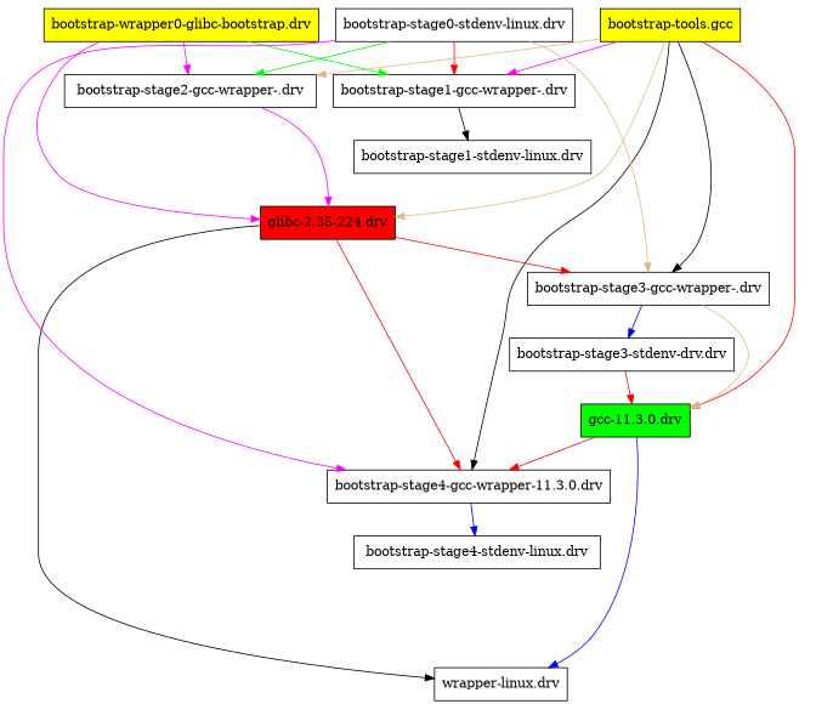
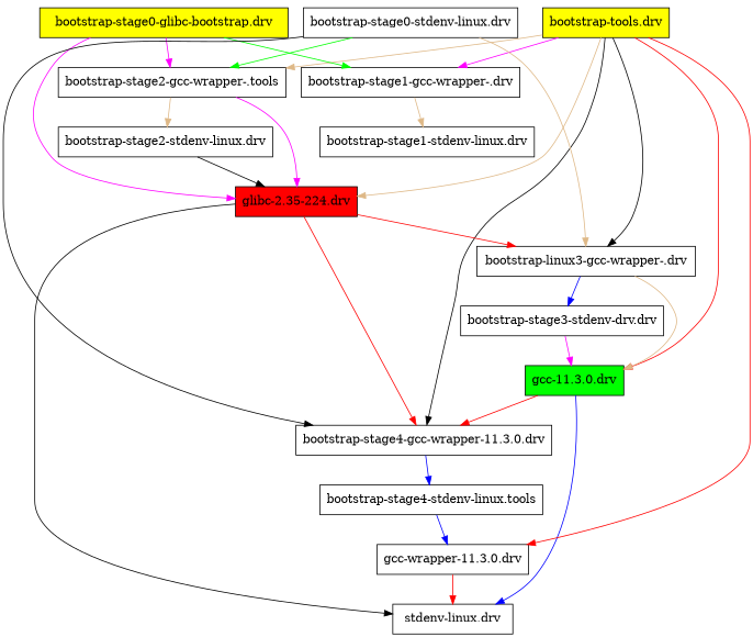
  digraph {
    node [shape=box]
    edge [color=red]
    "gcc-11.3.0.drv" [fillcolor="#00ff00" style=filled]
-   "stdenv-linux.drv" [label="wrapper-linux.drv"]
+   "stdenv-linux.drv"
    "bootstrap-stage4-gcc-wrapper-11.3.0.drv"
-   "bootstrap-stage4-stdenv-linux.drv"
-   "bootstrap-tools.drv" [fillcolor="#ffff00" style=filled label="bootstrap-tools.gcc"]
+   "bootstrap-stage4-stdenv-linux.drv" [label="bootstrap-stage4-stdenv-linux.tools"]
+   "bootstrap-tools.drv" [fillcolor="#ffff00" style=filled]
    "glibc-2.35-224.drv" [fillcolor="#ff0000" style=filled]
-   "bootstrap-stage3-gcc-wrapper-.drv"
-   "bootstrap-stage2-gcc-wrapper-.drv"
+   "gcc-wrapper-11.3.0.drv"
+   "bootstrap-stage3-gcc-wrapper-.drv" [label="bootstrap-linux3-gcc-wrapper-.drv"]
+   "bootstrap-stage2-gcc-wrapper-.drv" [label="bootstrap-stage2-gcc-wrapper-.tools"]
    "bootstrap-stage1-gcc-wrapper-.drv"
    n11 [label="bootstrap-stage3-stdenv-drv.drv"]
+   "bootstrap-stage2-stdenv-linux.drv"
    "bootstrap-stage1-stdenv-linux.drv"
-   "bootstrap-stage0-glibc-bootstrap.drv" [fillcolor="#ffff00" style=filled label="bootstrap-wrapper0-glibc-bootstrap.drv"]
+   "bootstrap-stage0-glibc-bootstrap.drv" [fillcolor="#ffff00" style=filled]
    "bootstrap-stage0-stdenv-linux.drv"
    "gcc-11.3.0.drv" -> "stdenv-linux.drv" [color=blue]
    "gcc-11.3.0.drv" -> "bootstrap-stage4-gcc-wrapper-11.3.0.drv"
    "bootstrap-stage4-gcc-wrapper-11.3.0.drv" -> "bootstrap-stage4-stdenv-linux.drv" [color=blue]
+   "bootstrap-stage4-stdenv-linux.drv" -> "gcc-wrapper-11.3.0.drv" [color=blue]
    "bootstrap-tools.drv" -> "gcc-11.3.0.drv"
    "bootstrap-tools.drv" -> "bootstrap-stage4-gcc-wrapper-11.3.0.drv" [color=black]
    "bootstrap-tools.drv" -> "glibc-2.35-224.drv" [color=burlywood]
+   "bootstrap-tools.drv" -> "gcc-wrapper-11.3.0.drv"
    "bootstrap-tools.drv" -> "bootstrap-stage3-gcc-wrapper-.drv" [color=black]
    "bootstrap-tools.drv" -> "bootstrap-stage2-gcc-wrapper-.drv" [color=burlywood]
    "bootstrap-tools.drv" -> "bootstrap-stage1-gcc-wrapper-.drv" [color=magenta]
    "glibc-2.35-224.drv" -> "stdenv-linux.drv" [color=black]
    "glibc-2.35-224.drv" -> "bootstrap-stage4-gcc-wrapper-11.3.0.drv"
    "glibc-2.35-224.drv" -> "bootstrap-stage3-gcc-wrapper-.drv"
+   "gcc-wrapper-11.3.0.drv" -> "stdenv-linux.drv"
    "bootstrap-stage3-gcc-wrapper-.drv" -> "gcc-11.3.0.drv" [color=burlywood]
    "bootstrap-stage3-gcc-wrapper-.drv" -> n11 [color=blue]
    "bootstrap-stage2-gcc-wrapper-.drv" -> "glibc-2.35-224.drv" [color=magenta]
-   "bootstrap-stage1-gcc-wrapper-.drv" -> "bootstrap-stage1-stdenv-linux.drv" [color=black]
-   n11 -> "gcc-11.3.0.drv"
+   "bootstrap-stage2-gcc-wrapper-.drv" -> "bootstrap-stage2-stdenv-linux.drv" [color=burlywood]
+   "bootstrap-stage1-gcc-wrapper-.drv" -> "bootstrap-stage1-stdenv-linux.drv" [color=burlywood]
+   n11 -> "gcc-11.3.0.drv" [color=magenta]
+   "bootstrap-stage2-stdenv-linux.drv" -> "glibc-2.35-224.drv" [color=black]
    "bootstrap-stage0-glibc-bootstrap.drv" -> "glibc-2.35-224.drv" [color=magenta]
    "bootstrap-stage0-glibc-bootstrap.drv" -> "bootstrap-stage2-gcc-wrapper-.drv" [color=magenta]
    "bootstrap-stage0-glibc-bootstrap.drv" -> "bootstrap-stage1-gcc-wrapper-.drv" [color=green]
-   "bootstrap-stage0-stdenv-linux.drv" -> "bootstrap-stage4-gcc-wrapper-11.3.0.drv" [color=magenta]
+   "bootstrap-stage0-stdenv-linux.drv" -> "bootstrap-stage4-gcc-wrapper-11.3.0.drv" [color=black]
    "bootstrap-stage0-stdenv-linux.drv" -> "bootstrap-stage3-gcc-wrapper-.drv" [color=burlywood]
    "bootstrap-stage0-stdenv-linux.drv" -> "bootstrap-stage2-gcc-wrapper-.drv" [color=green]
-   "bootstrap-stage0-stdenv-linux.drv" -> "bootstrap-stage1-gcc-wrapper-.drv"
  }
